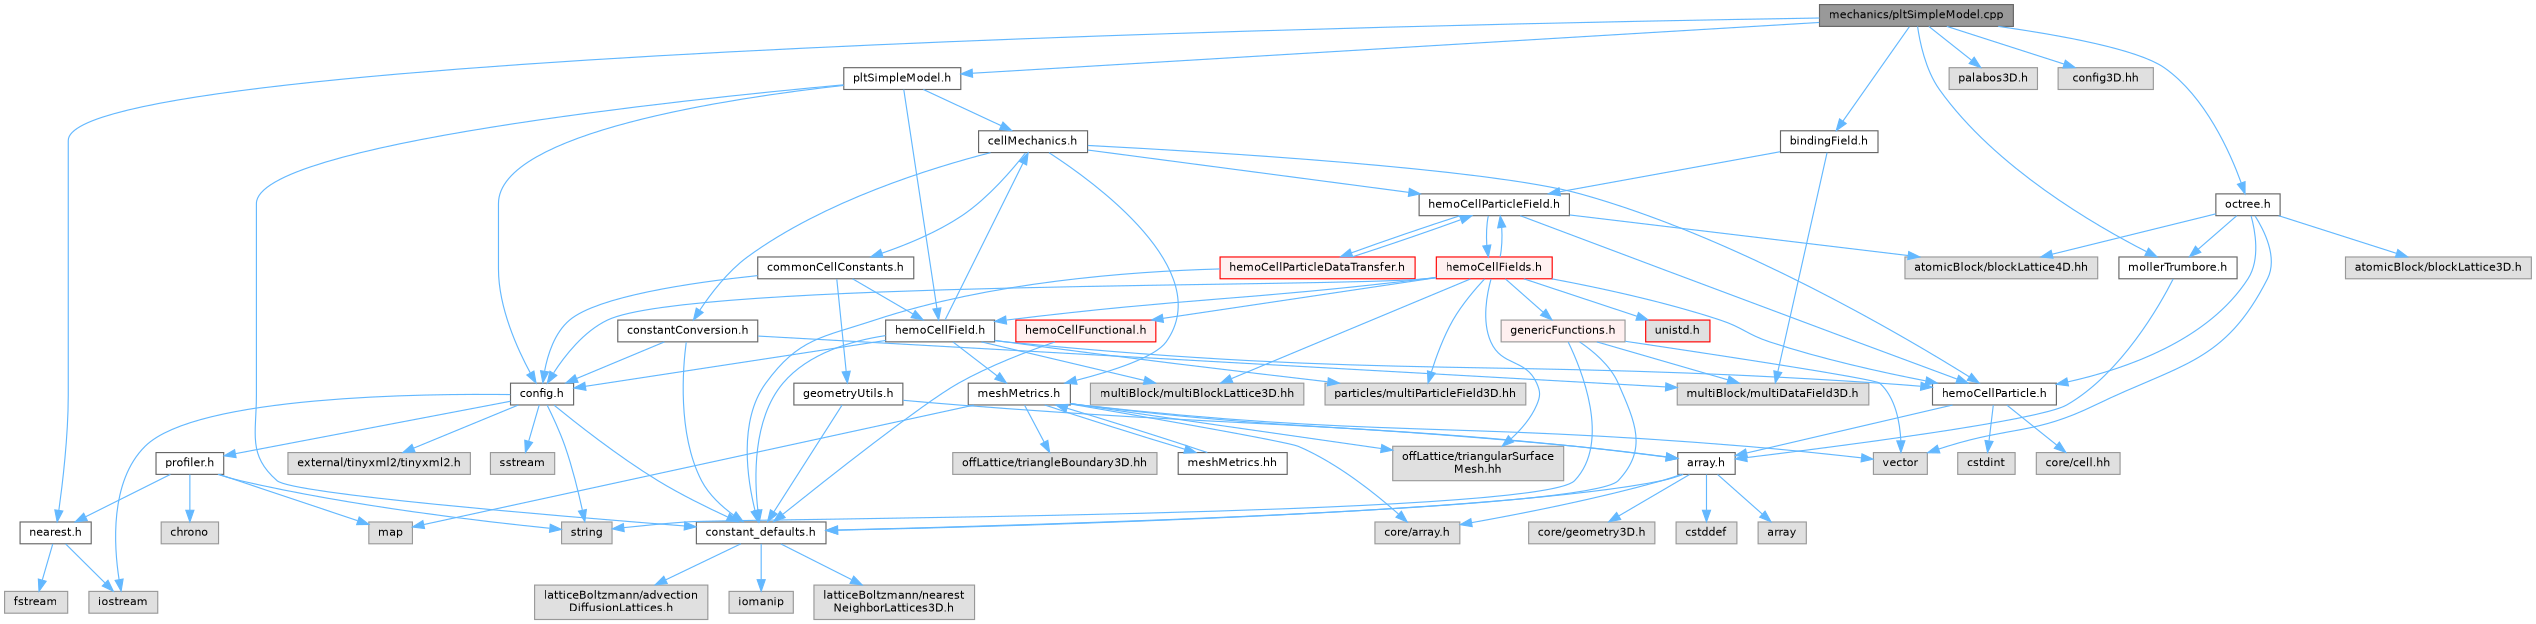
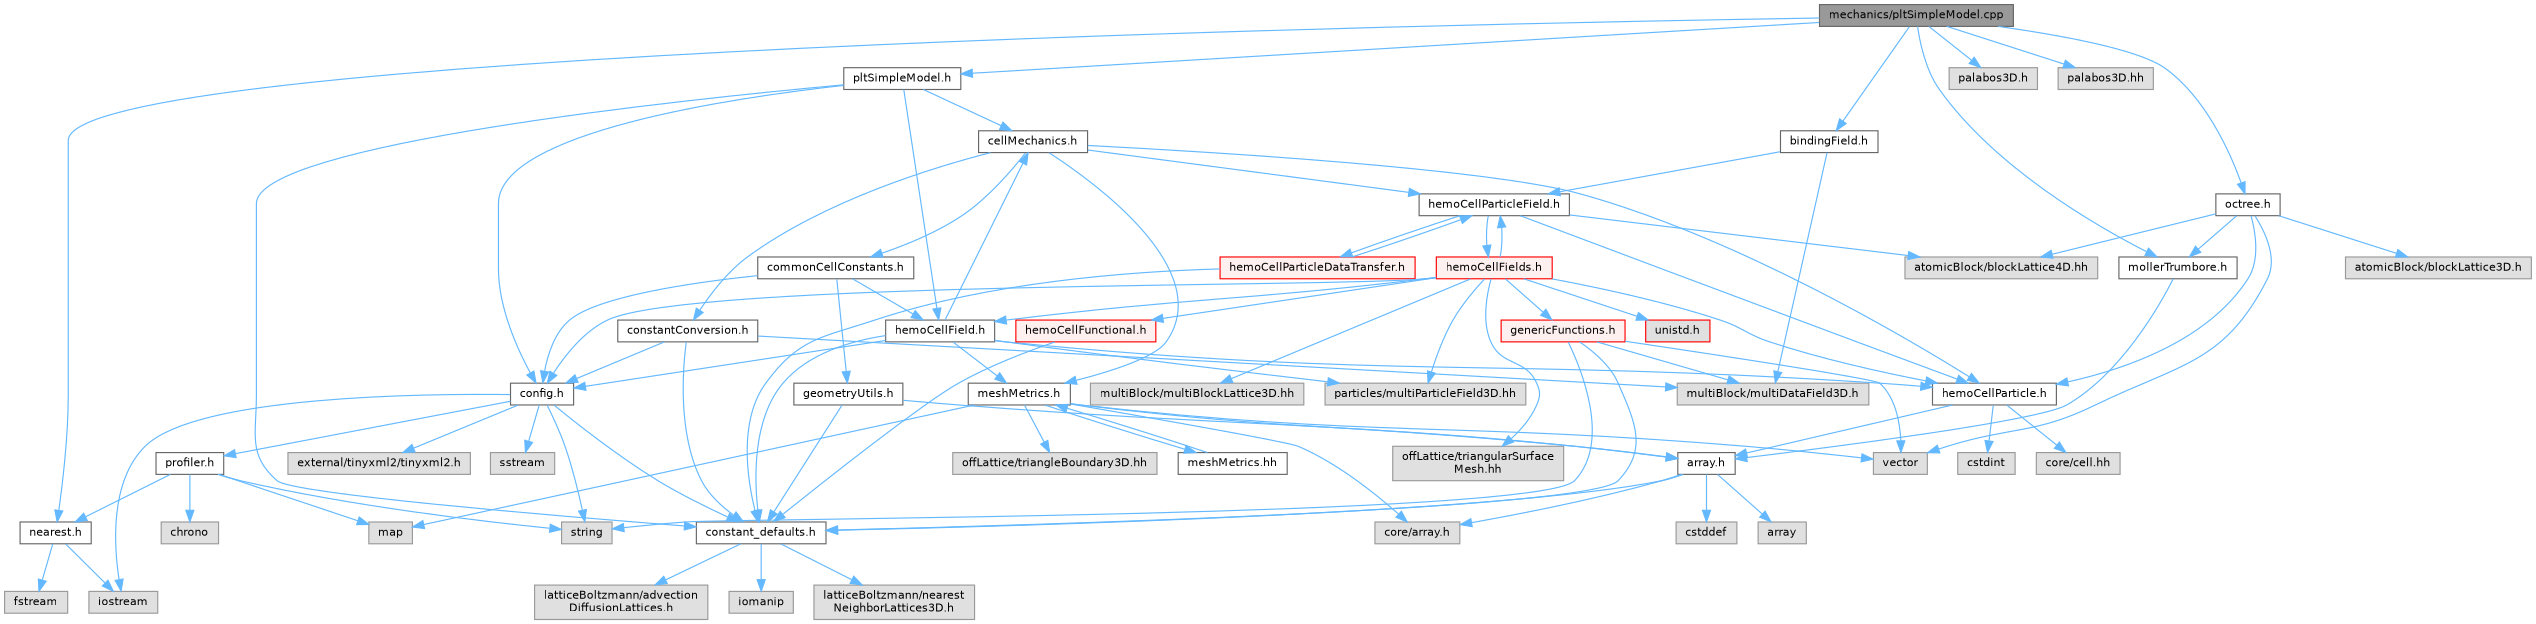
  digraph {
    node [color=grey60 fillcolor="#E0E0E0" fontname=Helvetica fontsize=10 shape=box style=filled]
    edge [color=steelblue1 fontname=Helvetica fontsize=10 labelfontname=Helvetica labelfontsize=10 style=solid]
    n1 [color=gray40 fillcolor=grey60 fontcolor=black height=0.2 label="mechanics/pltSimpleModel.cpp" width=0.4]
    n2 [color=grey40 fillcolor=white height=0.2 label="pltSimpleModel.h" width=0.4]
    n3 [color=grey40 fillcolor=white height=0.2 label="nearest.h" width=0.4]
    n4 [color=grey40 fillcolor=white height=0.2 label="octree.h" width=0.4]
    n5 [color=grey40 fillcolor=white height=0.2 label="mollerTrumbore.h" width=0.4]
    n6 [height=0.2 label="palabos3D.h" width=0.4]
-   n7 [height=0.2 label="config3D.hh" width=0.4]
+   n7 [height=0.2 label="palabos3D.hh" width=0.4]
    n8 [color=grey40 fillcolor=white height=0.2 label="bindingField.h" width=0.4]
    n9 [color=grey40 fillcolor=white height=0.2 label="config.h" width=0.4]
    n10 [color=grey40 fillcolor=white height=0.2 label="constant_defaults.h" width=0.4]
    n11 [color=grey40 fillcolor=white height=0.2 label="cellMechanics.h" width=0.4]
    n12 [color=grey40 fillcolor=white height=0.2 label="hemoCellField.h" width=0.4]
    n13 [height=0.2 label=iostream width=0.4]
    n14 [height=0.2 label=fstream width=0.4]
    n15 [color=grey40 fillcolor=white height=0.2 label="hemoCellParticle.h" width=0.4]
    n16 [height=0.2 label="atomicBlock/blockLattice4D.hh" width=0.4]
    n17 [height=0.2 label=vector width=0.4]
    n18 [height=0.2 label="atomicBlock/blockLattice3D.h" width=0.4]
    n19 [color=grey40 fillcolor=white height=0.2 label="array.h" width=0.4]
    n20 [color=grey40 fillcolor=white height=0.2 label="hemoCellParticleField.h" width=0.4]
    n21 [height=0.2 label="multiBlock/multiDataField3D.h" width=0.4]
    n22 [color=grey40 fillcolor=white height=0.2 label="profiler.h" width=0.4]
    n23 [height=0.2 label=string width=0.4]
    n24 [height=0.2 label="external/tinyxml2/tinyxml2.h" width=0.4]
    n25 [height=0.2 label=sstream width=0.4]
    n26 [height=0.2 label=iomanip width=0.4]
    n27 [height=0.2 label="latticeBoltzmann/nearest\lNeighborLattices3D.h" width=0.4]
    n28 [height=0.2 label="latticeBoltzmann/advection\lDiffusionLattices.h" width=0.4]
    n29 [color=grey40 fillcolor=white height=0.2 label="meshMetrics.h" width=0.4]
    n30 [color=grey40 fillcolor=white height=0.2 label="commonCellConstants.h" width=0.4]
    n31 [color=grey40 fillcolor=white height=0.2 label="constantConversion.h" width=0.4]
    n32 [height=0.2 label="multiBlock/multiBlockLattice3D.hh" width=0.4]
    n33 [height=0.2 label="particles/multiParticleField3D.hh" width=0.4]
    n34 [height=0.2 label=chrono width=0.4]
    n35 [height=0.2 label=map width=0.4]
    n36 [color=red fillcolor="#FFF0F0" height=0.2 label="hemoCellFields.h" width=0.4]
    n37 [color=red fillcolor="#FFF0F0" height=0.2 label="hemoCellParticleDataTransfer.h" width=0.4]
    n38 [height=0.2 label="offLattice/triangularSurface\lMesh.hh" width=0.4]
    n39 [height=0.2 label="core/array.h" width=0.4]
    n40 [height=0.2 label="offLattice/triangleBoundary3D.hh" width=0.4]
    n41 [color=grey40 fillcolor=white height=0.2 label="meshMetrics.hh" width=0.4]
    n42 [height=0.2 label="core/cell.hh" width=0.4]
    n43 [height=0.2 label=cstdint width=0.4]
    n44 [color=grey40 fillcolor=white height=0.2 label="geometryUtils.h" width=0.4]
-   n45 [fillcolor="#FFF0F0" height=0.2 label="genericFunctions.h" width=0.4]
+   n45 [color=red fillcolor="#FFF0F0" height=0.2 label="genericFunctions.h" width=0.4]
    n46 [color=red fillcolor="#FFF0F0" height=0.2 label="hemoCellFunctional.h" width=0.4]
    n47 [color=red height=0.2 label="unistd.h" width=0.4]
    n48 [height=0.2 label=cstddef width=0.4]
    n49 [height=0.2 label=array width=0.4]
-   n50 [height=0.2 label="core/geometry3D.h" width=0.4]
    n1 -> n2
    n1 -> n3
    n1 -> n4
    n1 -> n5
    n1 -> n6
    n1 -> n7
    n1 -> n8
    n2 -> n9
    n2 -> n10
    n2 -> n11
    n2 -> n12
    n3 -> n13
    n3 -> n14
    n4 -> n5
    n4 -> n15
    n4 -> n16
    n4 -> n17
    n4 -> n18
    n5 -> n19
    n8 -> n20
    n8 -> n21
    n9 -> n10
    n9 -> n13
    n9 -> n22
    n9 -> n23
    n9 -> n24
    n9 -> n25
    n10 -> n26
    n10 -> n27
    n10 -> n28
    n11 -> n15
    n11 -> n20
    n11 -> n29
    n11 -> n30
    n11 -> n31
    n12 -> n9
    n12 -> n10
    n12 -> n11
    n12 -> n15
    n12 -> n29
-   n12 -> n32
    n12 -> n33
    n15 -> n19
    n15 -> n42
    n15 -> n43
    n19 -> n10
    n19 -> n39
    n19 -> n48
    n19 -> n49
-   n19 -> n50
    n20 -> n15
    n20 -> n16
    n20 -> n36
    n20 -> n37
    n22 -> n3
    n22 -> n23
    n22 -> n34
    n22 -> n35
    n29 -> n17
    n29 -> n19
    n29 -> n35
-   n29 -> n38
    n29 -> n39
    n29 -> n40
    n29 -> n41
    n30 -> n9
    n30 -> n12
    n30 -> n44
    n31 -> n9
    n31 -> n10
    n31 -> n21
    n36 -> n9
    n36 -> n12
    n36 -> n15
    n36 -> n20
    n36 -> n32
    n36 -> n33
    n36 -> n38
    n36 -> n45
    n36 -> n46
    n36 -> n47
    n37 -> n10
    n37 -> n20
    n41 -> n29
    n44 -> n10
    n44 -> n19
    n45 -> n10
    n45 -> n17
    n45 -> n21
    n45 -> n23
    n46 -> n10
  }
